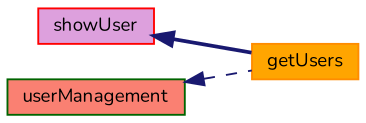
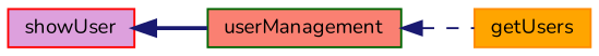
  digraph {
    fontname=Nunito
    rankdir=LR
    node [fontname=Nunito fontsize=10 shape=record style=filled]
    edge [color=midnightblue dir=back fontname=Nunito fontsize=10 labelfontname=Helvetica labelfontsize=10]
    n1 [color=red fillcolor=plum fontcolor=black height=0.2 label=showUser width=0.4]
    n2 [color=darkorange fillcolor=orange height=0.2 label=getUsers width=0.4]
    n3 [color=darkgreen fillcolor=salmon height=0.2 label=userManagement width=0.4]
-   n1 -> n2 [style=bold]
+   n1 -> n3 [style=bold]
    n3 -> n2 [style=dashed]
  }
